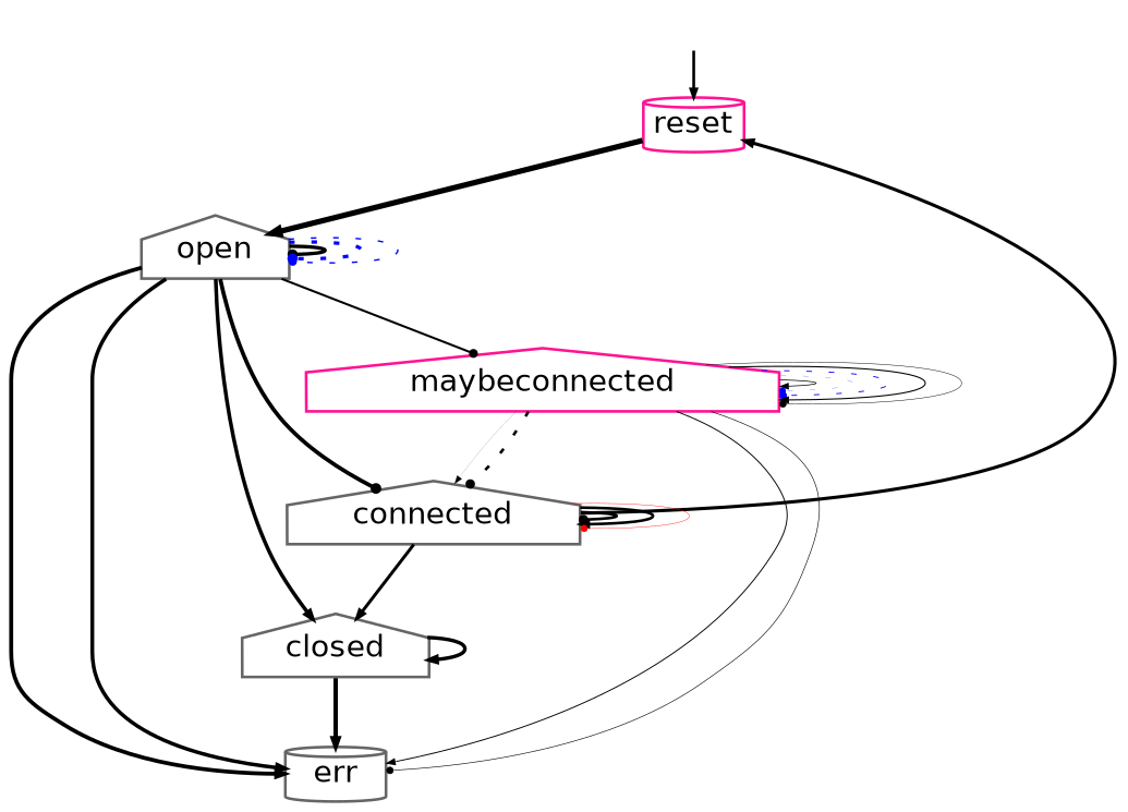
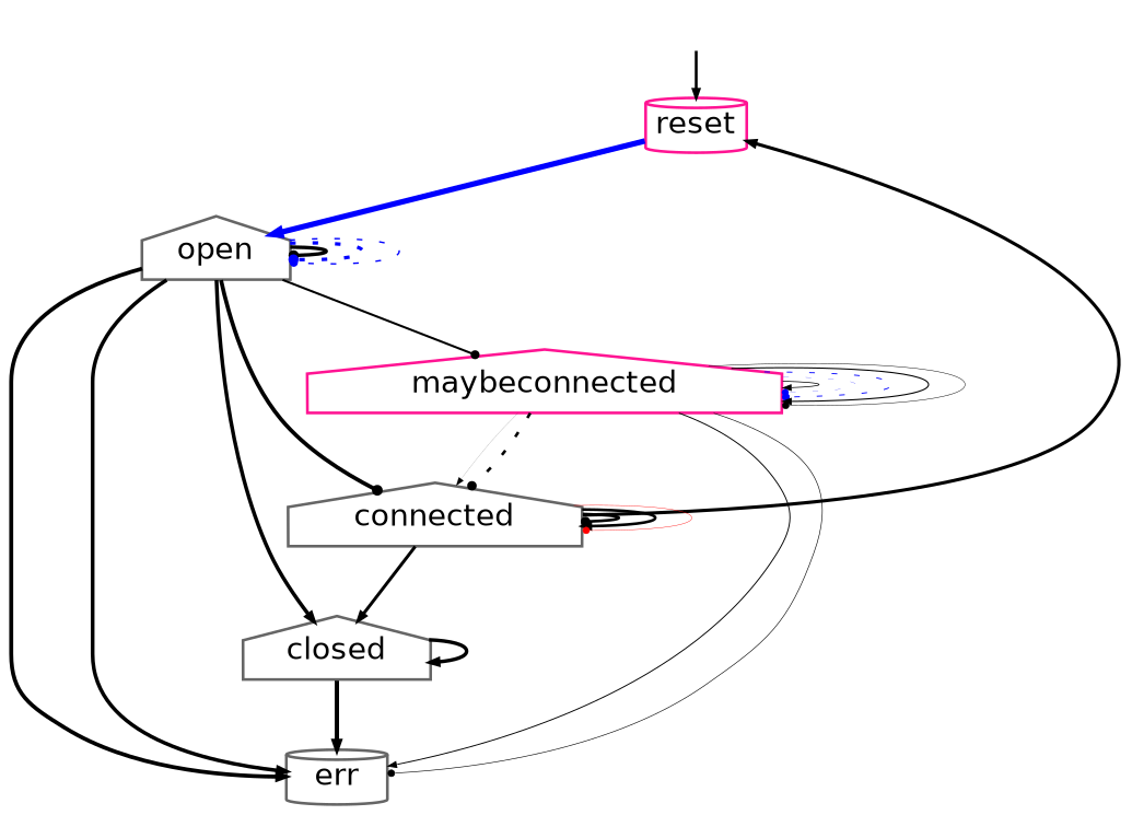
  digraph {
    nodesep=0.18
    rankdir=TB
    ranksep=0.08
    node [fontname=Helvetica fontsize=11.0 margin=0.01 shape=house color=gray40]
    edge [arrowhead=normal arrowsize=.3 fontname=Helvetica fontsize=6.0 margin=0.05]
    None [height=0.1 shape=none style=invis width=0.1 color=""]
    reset [color=deeppink height=0.1 shape=cylinder width=0.5]
    open [height=0.1 width=0.5]
    err [height=0.1 shape=cylinder width=0.5]
    closed [height=0.1 width=0.5]
    maybeconnected [color=deeppink height=0.1 width=0.5]
    connected [height=0.1 width=0.5]
    subgraph sub_1 {
      rank=source
      None
    }
    None -> reset
-   reset -> open [label=" " penwidth=2.0043213737826426]
+   reset -> open [label=" " penwidth=2.0043213737826426 color=blue]
    open -> open [arrowhead=dot label=" " penwidth=1.2695129442179163]
    open -> open [arrowhead=dot color=blue label=" " penwidth=1.2405492482825997 style=dotted]
    open -> open [arrowhead=dot color=blue label=" " penwidth=0.5314789170422551 style=dotted]
    open -> err [label=" " penwidth=1.437750562820388]
    open -> err [label=" " penwidth=1.3443922736851108]
    open -> closed [label=" " penwidth=1.3463529744506386]
    open -> maybeconnected [arrowhead=dot label=" " penwidth=0.785329835010767]
    open -> connected [arrowhead=dot label=" " penwidth=1.4345689040341987]
    closed -> err [label=" " penwidth=1.5622928644564746]
    closed -> closed [label=" " penwidth=1.3031960574204888]
    maybeconnected -> err [label=" " penwidth=0.36172783601759284]
    maybeconnected -> err [arrowhead=dot label=" " penwidth=0.2304489213782739]
    maybeconnected -> maybeconnected [label=" " penwidth=0.2787536009528289]
    maybeconnected -> maybeconnected [arrowhead=dot color=blue label=" " penwidth=0.07918124604762482 style=dotted]
    maybeconnected -> maybeconnected [arrowhead=dot color=blue label=" " penwidth=0.3424226808222063 style=dotted]
    maybeconnected -> maybeconnected [label=" " penwidth=0.414973347970818]
    maybeconnected -> maybeconnected [arrowhead=dot label=" " penwidth=0.17609125905568124]
    maybeconnected -> connected [label=" " penwidth=0.04139268515822508]
    maybeconnected -> connected [arrowhead=dot style=dotted]
    connected -> reset [label=" " penwidth=1.1931245983544616]
    connected -> closed [label=" " penwidth=1.1398790864012365]
    connected -> connected [arrowhead=dot label=" " penwidth=1.0086001717619175]
    connected -> connected [label=" " penwidth=0.9912260756924949]
    connected -> connected [arrowhead=dot color=red label=" " penwidth=0.146128035678238]
  }
